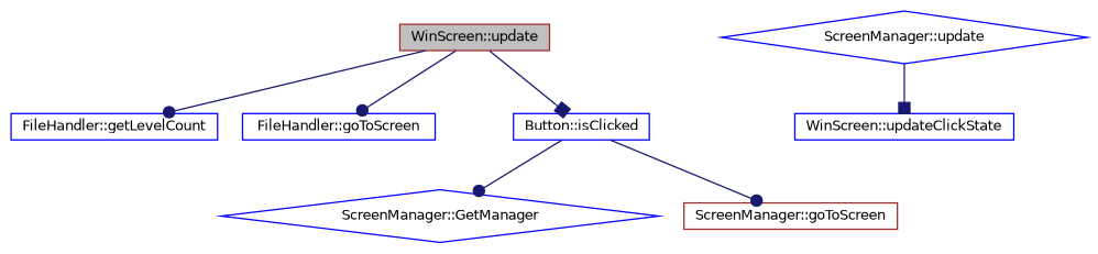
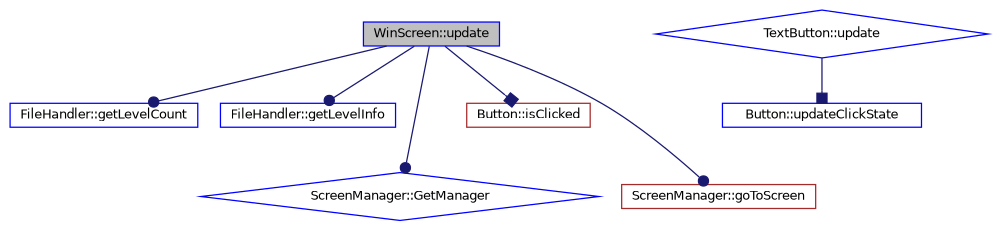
  digraph {
    rankdir=TB
    node [color=blue fillcolor=white fontname=Helvetica fontsize=10 shape=box style=filled]
    edge [arrowhead=dot color=midnightblue fontname=Helvetica fontsize=10 labelfontname=Helvetica labelfontsize=10 style=solid]
-   n1 [color=brown fillcolor=grey75 fontcolor=black height=0.2 label="WinScreen::update" width=0.4]
+   n1 [fillcolor=grey75 fontcolor=black height=0.2 label="WinScreen::update" width=0.4]
    n2 [height=0.2 label="FileHandler::getLevelCount" width=0.4]
-   n3 [height=0.2 label="FileHandler::goToScreen" width=0.4]
+   n3 [height=0.2 label="FileHandler::getLevelInfo" width=0.4]
    n4 [height=0.2 label="ScreenManager::GetManager" shape=diamond width=0.4]
    n5 [color=brown height=0.2 label="ScreenManager::goToScreen" width=0.4]
-   n6 [height=0.2 label="Button::isClicked" width=0.4]
-   n7 [height=0.2 label="ScreenManager::update" shape=diamond width=0.4]
-   n8 [height=0.2 label="WinScreen::updateClickState" width=0.4]
+   n6 [color=brown height=0.2 label="Button::isClicked" width=0.4]
+   n7 [height=0.2 label="TextButton::update" shape=diamond width=0.4]
+   n8 [height=0.2 label="Button::updateClickState" width=0.4]
    n1 -> n2
    n1 -> n3
-   n6 -> n4
-   n6 -> n5
+   n1 -> n4
+   n1 -> n5
    n1 -> n6 [arrowhead=box]
    n7 -> n8 [arrowhead=box]
  }
